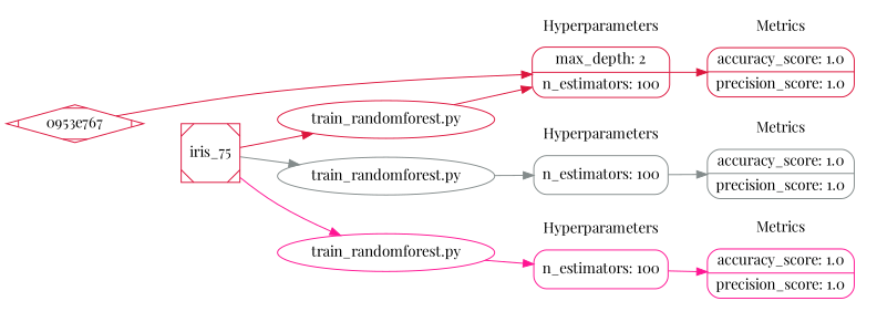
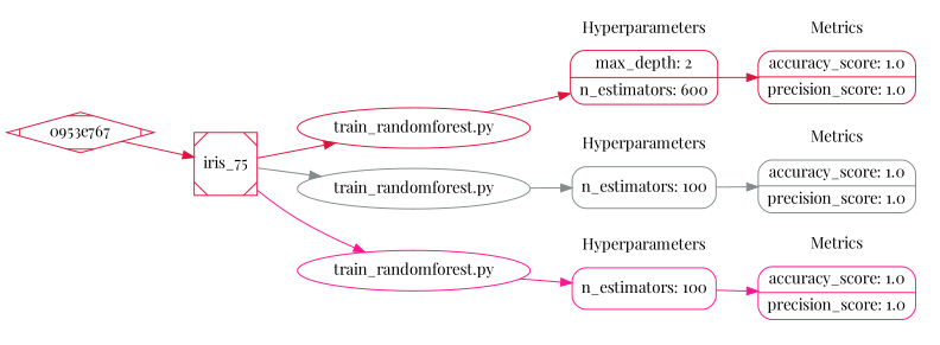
  digraph {
    fontname="Playfair Display"
    rankdir=LR
    node [color=crimson fontname="Playfair Display" shape=Mrecord]
    edge [color=crimson fontname="Playfair Display"]
-   n1 [label="{{max_depth: 2| n_estimators: 100}}"]
+   n1 [label="{{max_depth: 2| n_estimators: 600}}"]
    n2 [label="{{accuracy_score: 1.0| precision_score: 1.0}}"]
    n3 [label="0953e767" shape=Mdiamond]
    n4 [label=iris_75 shape=Msquare]
    n5 [label="train_randomforest.py" shape=oval]
    n6 [color=azure4 label="{{n_estimators: 100}}"]
    n7 [color=azure4 label="{{accuracy_score: 1.0| precision_score: 1.0}}"]
    n8 [color=azure4 label="train_randomforest.py" shape=oval]
    n9 [color=deeppink1 label="{{n_estimators: 100}}"]
    n10 [color=deeppink1 label="{{accuracy_score: 1.0| precision_score: 1.0}}"]
    n11 [color=deeppink1 label="train_randomforest.py" shape=oval]
    subgraph sub_1 {
      n3
      n4
      n5
      subgraph cluster_2 {
        color=transparent
        label=Hyperparameters
        n1
      }
      subgraph cluster_3 {
        color=transparent
        label=Metrics
        n2
      }
    }
    subgraph sub_4 {
      n4
      n8
      subgraph cluster_5 {
        color=transparent
        label=Hyperparameters
        n6
      }
      subgraph cluster_6 {
        color=transparent
        label=Metrics
        n7
      }
    }
    subgraph sub_7 {
      n4
      n11
      subgraph cluster_8 {
        color=transparent
        label=Hyperparameters
        n9
      }
      subgraph cluster_9 {
        color=transparent
        label=Metrics
        n10
      }
    }
    n1 -> n2
-   n3 -> n1
+   n3 -> n4
    n4 -> n5
    n4 -> n8 [color=azure4]
    n4 -> n11 [color=deeppink1]
    n5 -> n1
    n6 -> n7 [color=azure4]
    n8 -> n6 [color=azure4]
    n9 -> n10 [color=deeppink1]
    n11 -> n9 [color=deeppink1]
  }
